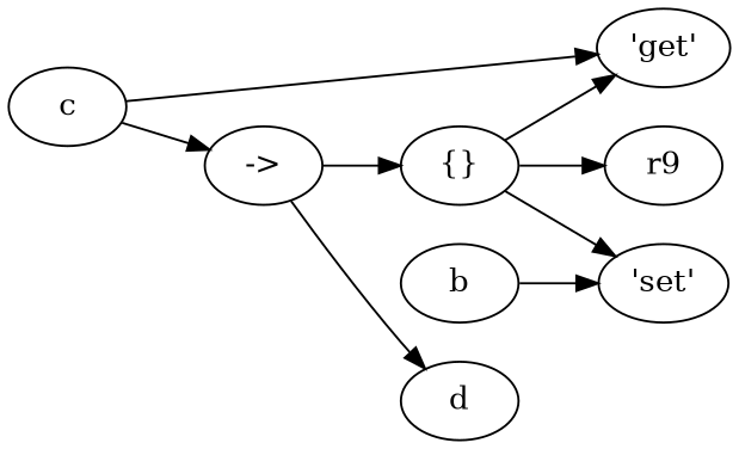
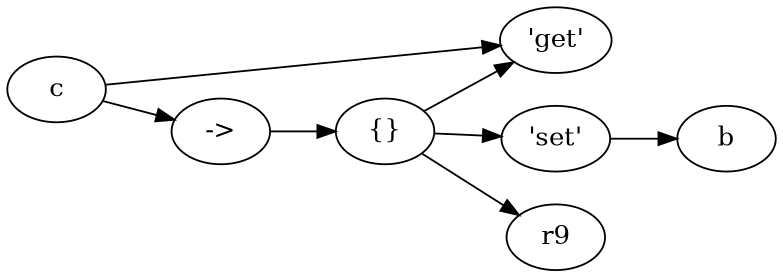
  digraph {
    rankdir=LR
    n1 [label="->"]
    n2 [label="{}"]
-   d
    c
    n5 [label="'get'"]
    n6 [label="'set'"]
    n7 [label=r9]
    b
    n1 -> n2
-   n1 -> d
    n2 -> n5
    n2 -> n6
    n2 -> n7
    c -> n1
    c -> n5
-   b -> n6
+   n6 -> b
  }
